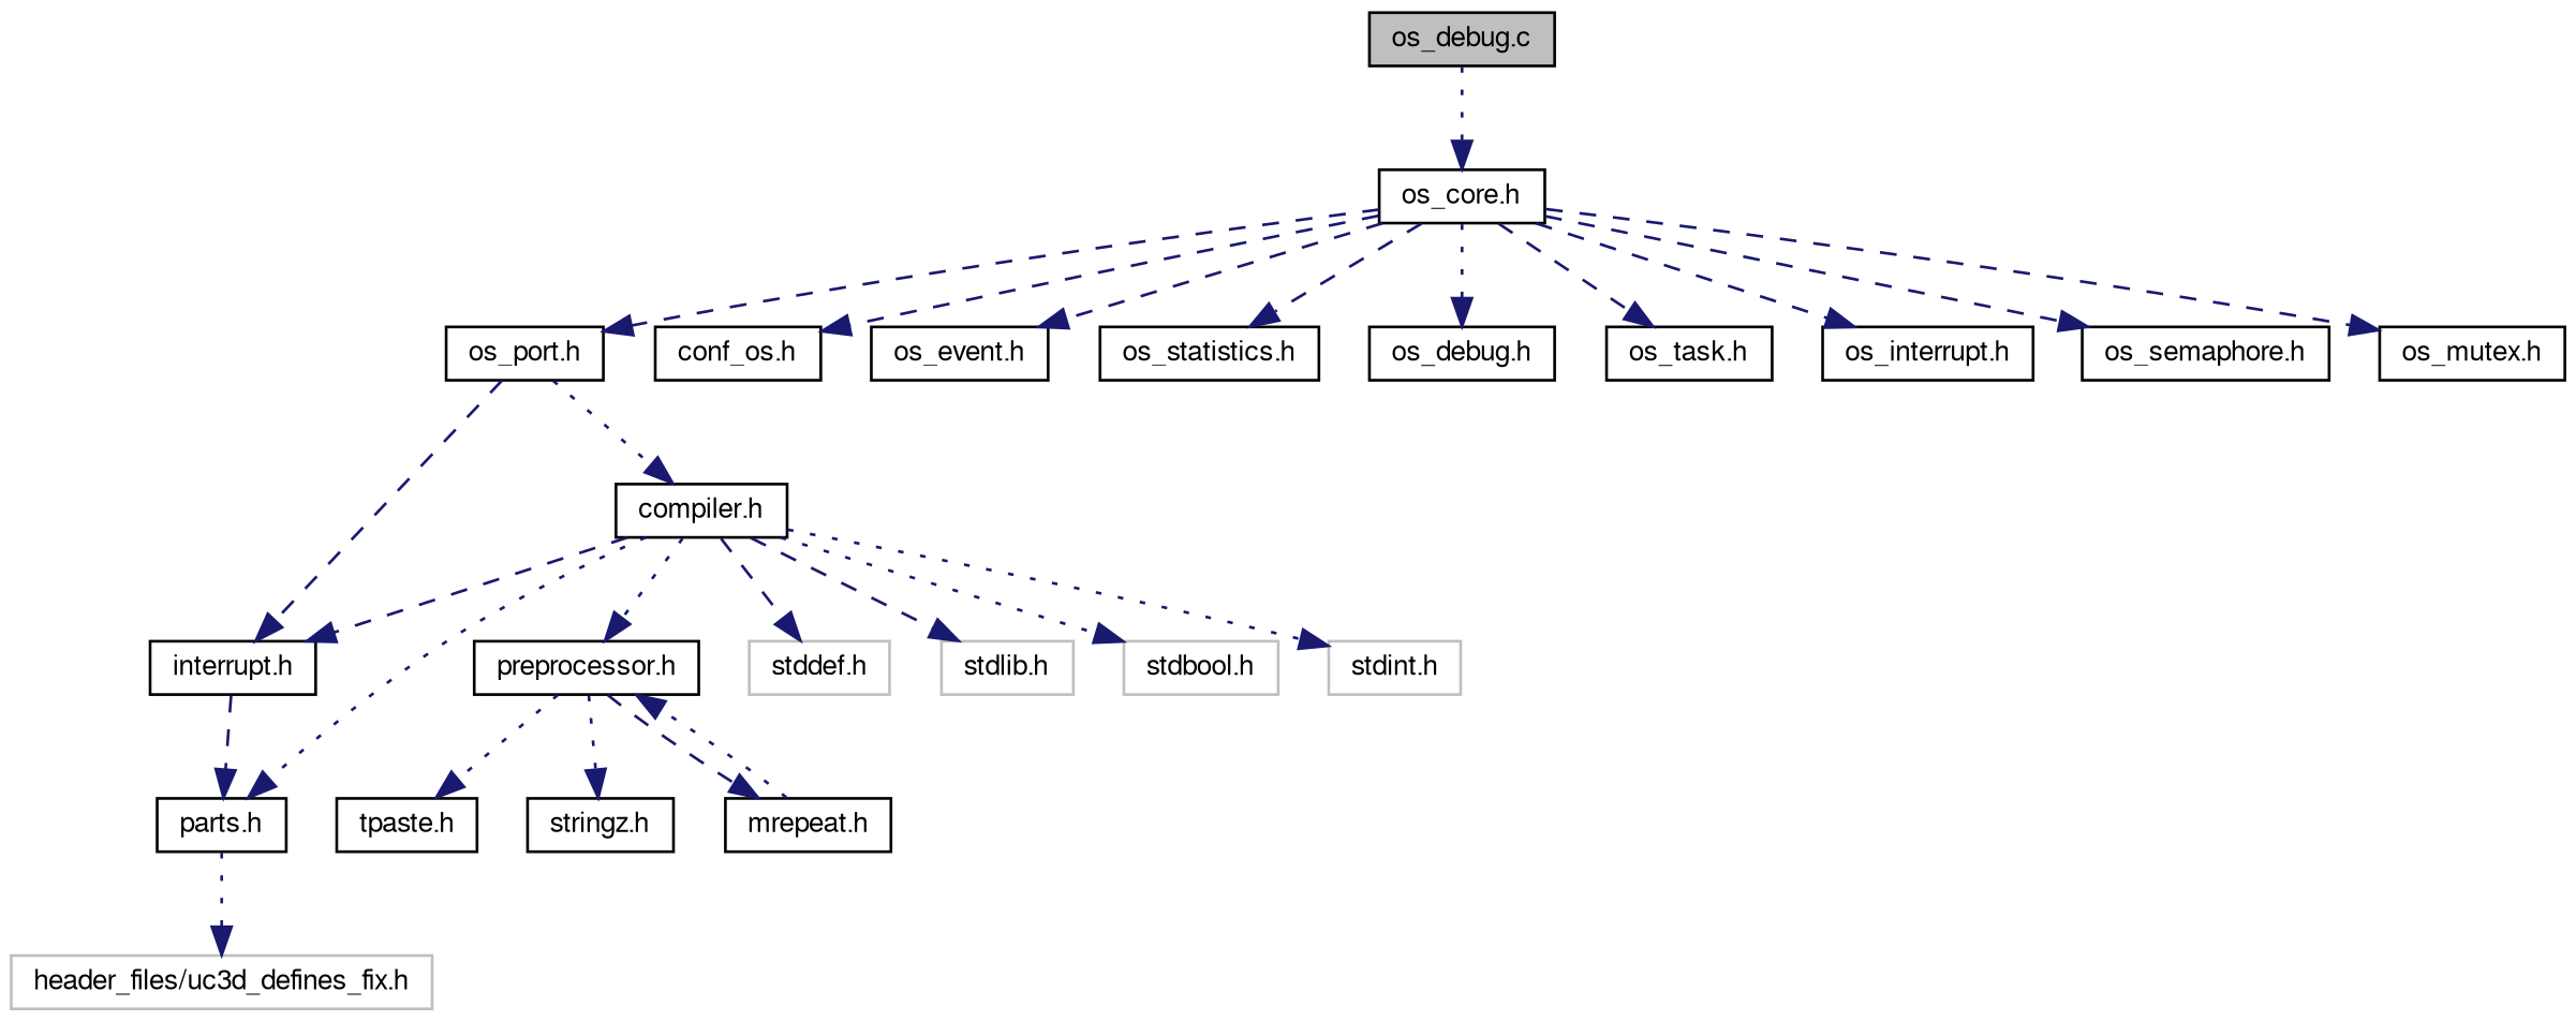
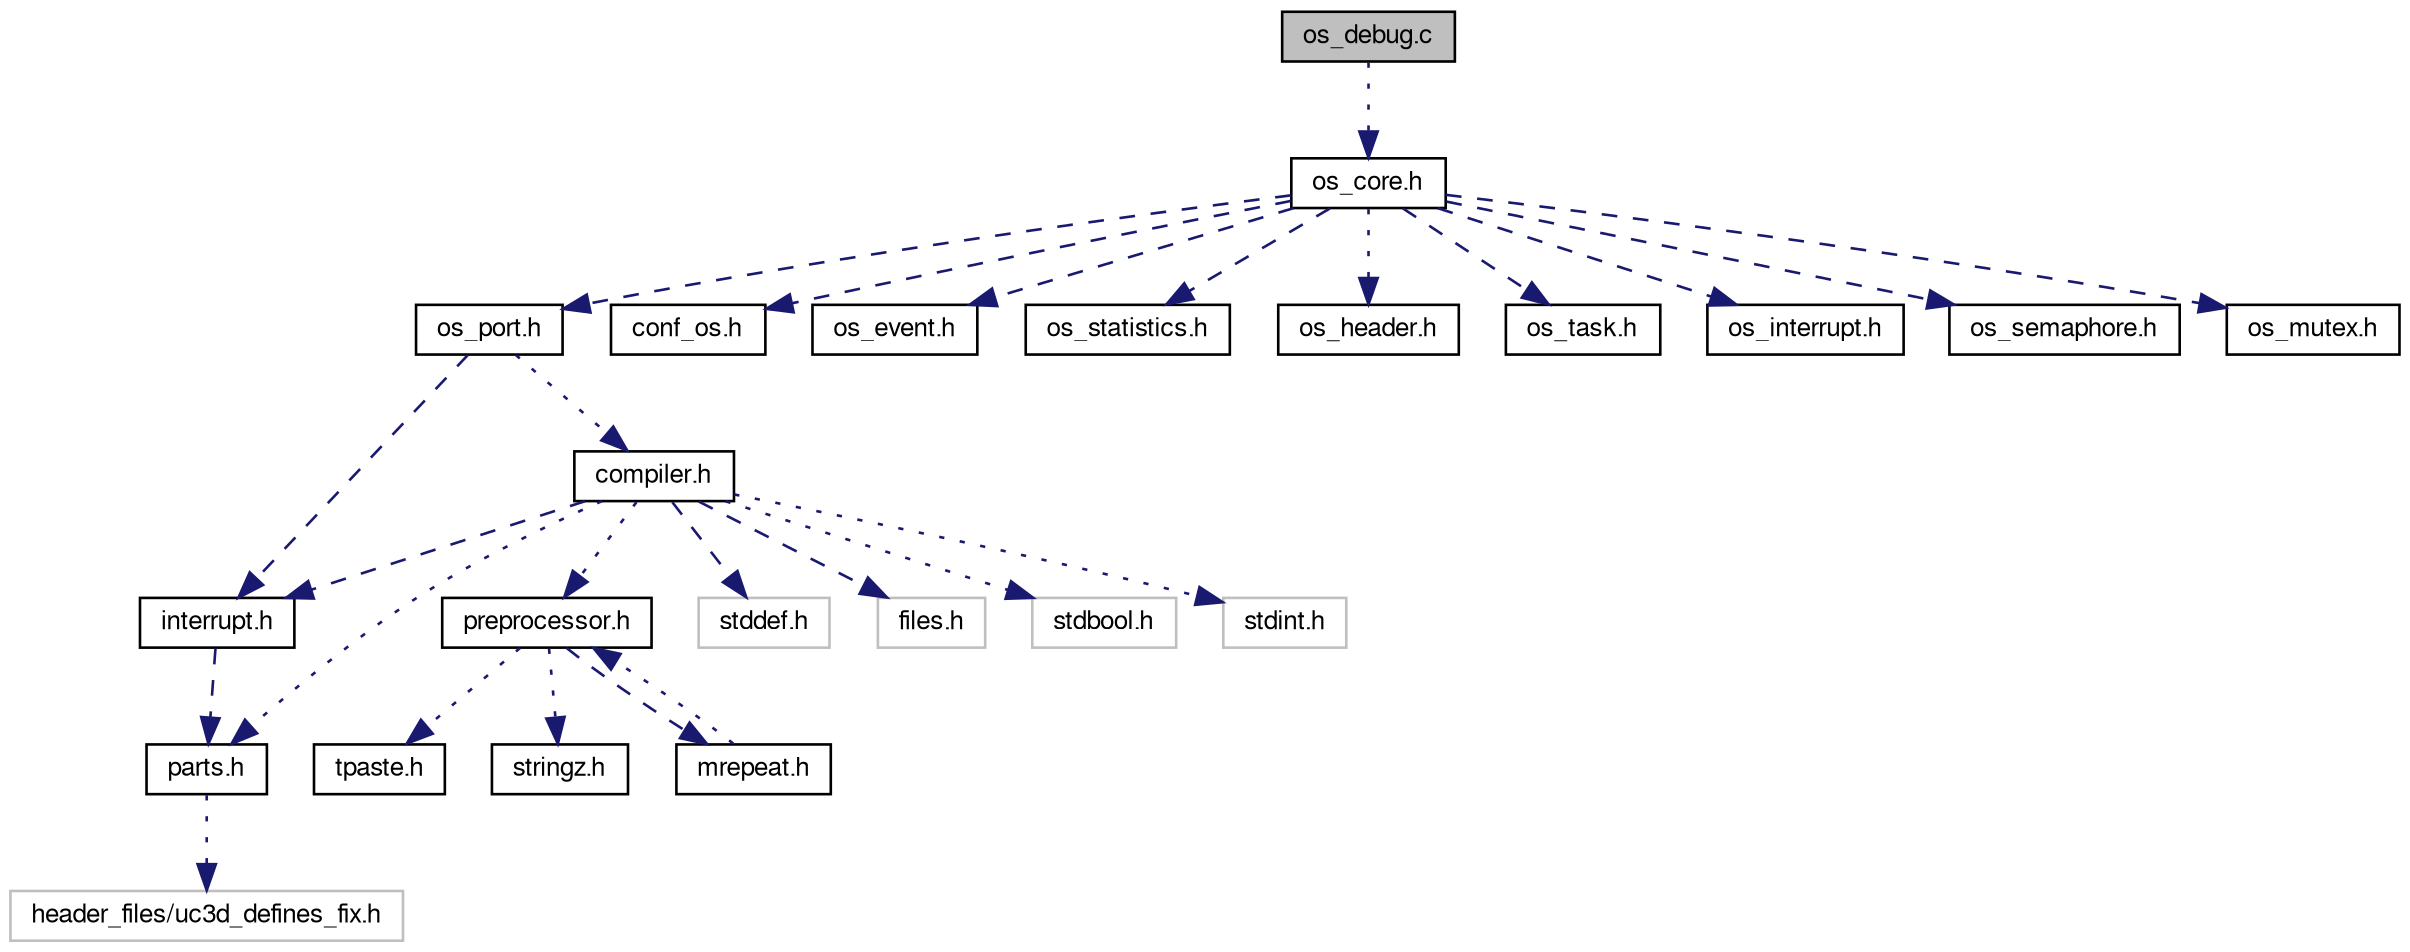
  digraph {
    node [color=black fillcolor=white fontname=FreeSans fontsize=10 shape=record style=filled]
    edge [color=midnightblue fontname=FreeSans fontsize=10 labelfontname=FreeSans labelfontsize=10 style=dashed]
    n1 [fillcolor=grey75 fontcolor=black height=0.2 label="os_debug.c" width=0.4]
    n2 [height=0.2 label="os_core.h" width=0.4]
    n3 [height=0.2 label="os_port.h" width=0.4]
    n4 [height=0.2 label="conf_os.h" width=0.4]
    n5 [height=0.2 label="os_event.h" width=0.4]
    n6 [height=0.2 label="os_statistics.h" width=0.4]
-   n7 [height=0.2 label="os_debug.h" width=0.4]
+   n7 [height=0.2 label="os_header.h" width=0.4]
    n8 [height=0.2 label="os_task.h" width=0.4]
    n9 [height=0.2 label="os_interrupt.h" width=0.4]
    n10 [height=0.2 label="os_semaphore.h" width=0.4]
    n11 [height=0.2 label="os_mutex.h" width=0.4]
    n12 [height=0.2 label="compiler.h" width=0.4]
    n13 [height=0.2 label="interrupt.h" width=0.4]
    n14 [height=0.2 label="preprocessor.h" width=0.4]
    n15 [height=0.2 label="parts.h" width=0.4]
    n16 [color=grey75 height=0.2 label="stddef.h" width=0.4]
-   n17 [color=grey75 height=0.2 label="stdlib.h" width=0.4]
+   n17 [color=grey75 height=0.2 label="files.h" width=0.4]
    n18 [color=grey75 height=0.2 label="stdbool.h" width=0.4]
    n19 [color=grey75 height=0.2 label="stdint.h" width=0.4]
    n20 [height=0.2 label="tpaste.h" width=0.4]
    n21 [height=0.2 label="stringz.h" width=0.4]
    n22 [height=0.2 label="mrepeat.h" width=0.4]
    n23 [color=grey75 height=0.2 label="header_files/uc3d_defines_fix.h" width=0.4]
    n1 -> n2 [style=dotted]
    n2 -> n3
    n2 -> n4
    n2 -> n5
    n2 -> n6
    n2 -> n7 [style=dotted]
    n2 -> n8
    n2 -> n9
    n2 -> n10
    n2 -> n11
    n3 -> n12 [style=dotted]
    n3 -> n13
    n12 -> n13
    n12 -> n14 [style=dotted]
    n12 -> n15 [style=dotted]
    n12 -> n16
    n12 -> n17
    n12 -> n18 [style=dotted]
    n12 -> n19 [style=dotted]
    n13 -> n15
    n14 -> n20 [style=dotted]
    n14 -> n21 [style=dotted]
    n14 -> n22
    n15 -> n23 [style=dotted]
    n22 -> n14 [style=dotted]
  }
